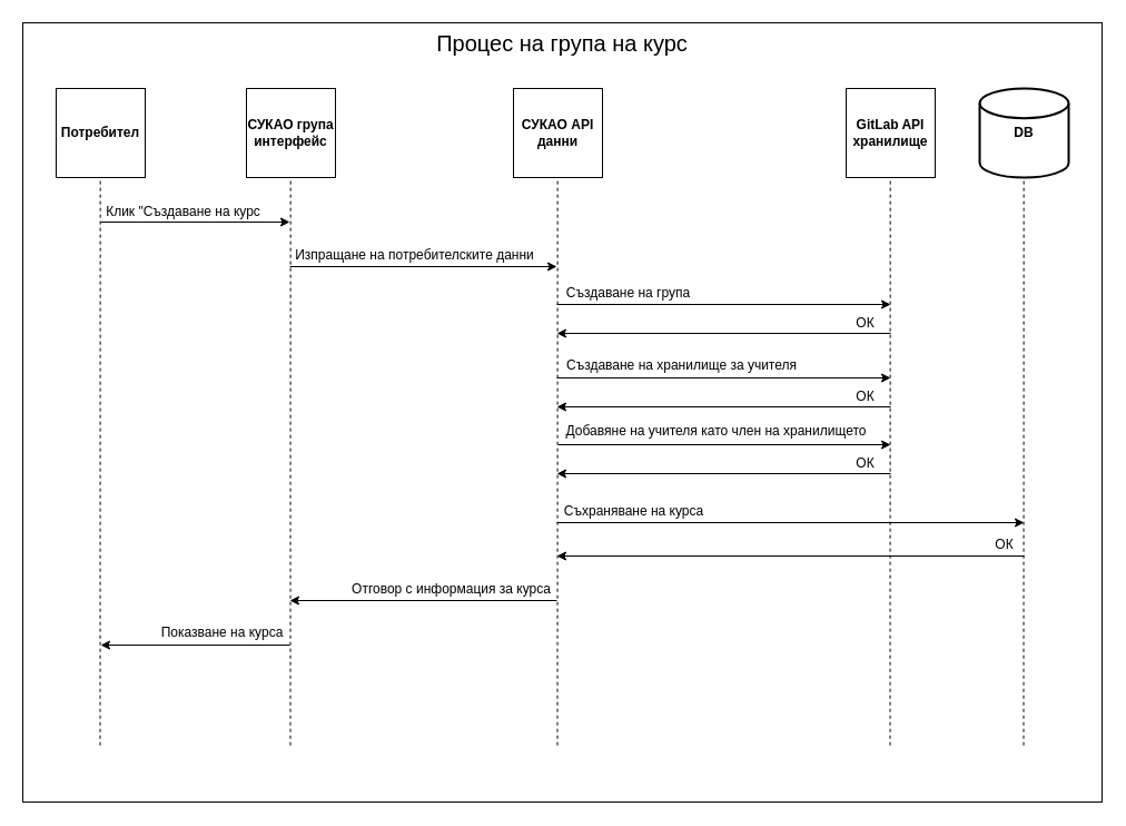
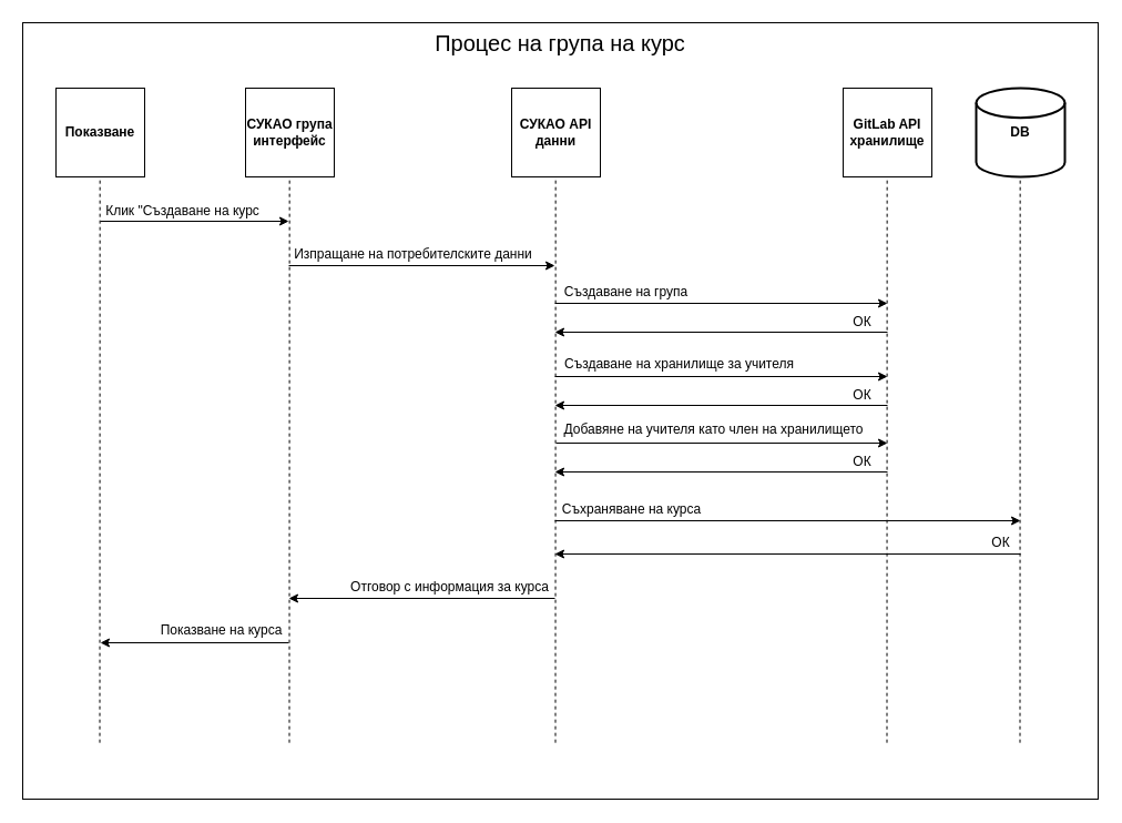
  <mxCell id="0" />
  <mxCell id="1" parent="0" />
  <mxCell id="2" value="&lt;font color=&quot;#000000&quot; style=&quot;font-size: 20px&quot;&gt;Процес на група на курс&lt;/font&gt;" style="whiteSpace=wrap;html=1;fillColor=#FFFFFF;labelPosition=center;verticalLabelPosition=middle;align=center;verticalAlign=top;" parent="1" vertex="1"><mxGeometry x="20" y="20" width="970" height="700" as="geometry" /></mxCell>
- <mxCell id="3" value="&lt;font color=&quot;#000000&quot;&gt;&lt;b&gt;Потребител&lt;/b&gt;&lt;/font&gt;" style="whiteSpace=wrap;html=1;aspect=fixed;fillColor=#FFFFFF;strokeColor=#000000;" parent="1" vertex="1"><mxGeometry x="50" y="79" width="80" height="80" as="geometry" /></mxCell>
+ <mxCell id="3" value="&lt;font color=&quot;#000000&quot;&gt;&lt;b&gt;Показване&lt;/b&gt;&lt;/font&gt;" style="whiteSpace=wrap;html=1;aspect=fixed;fillColor=#FFFFFF;strokeColor=#000000;" parent="1" vertex="1"><mxGeometry x="50" y="79" width="80" height="80" as="geometry" /></mxCell>
  <mxCell id="4" value="&lt;b style=&quot;color: rgb(0 , 0 , 0)&quot;&gt;СУКАО API данни&lt;/b&gt;" style="whiteSpace=wrap;html=1;aspect=fixed;fillColor=#FFFFFF;strokeColor=#000000;" parent="1" vertex="1"><mxGeometry x="461" y="79" width="80" height="80" as="geometry" /></mxCell>
  <mxCell id="5" value="" style="endArrow=none;html=1;fontSize=20;fontColor=#000000;entryX=0.5;entryY=1;entryDx=0;entryDy=0;exitX=0.097;exitY=0.903;exitDx=0;exitDy=0;exitPerimeter=0;strokeWidth=1;strokeColor=#000000;jumpStyle=none;dashed=1;" parent="1" edge="1"><mxGeometry width="50" height="50" relative="1" as="geometry"><mxPoint x="500.5" y="669.16" as="sourcePoint" /><mxPoint x="500.66" y="159" as="targetPoint" /></mxGeometry></mxCell>
  <mxCell id="6" value="&lt;font color=&quot;#000000&quot;&gt;&lt;b&gt;СУКАО група интерфейс&lt;/b&gt;&lt;/font&gt;" style="whiteSpace=wrap;html=1;aspect=fixed;fillColor=#FFFFFF;strokeColor=#000000;" parent="1" vertex="1"><mxGeometry x="221" y="79" width="80" height="80" as="geometry" /></mxCell>
  <mxCell id="7" value="" style="endArrow=none;html=1;fontSize=20;fontColor=#000000;entryX=0.5;entryY=1;entryDx=0;entryDy=0;exitX=0.097;exitY=0.903;exitDx=0;exitDy=0;exitPerimeter=0;strokeWidth=1;strokeColor=#000000;jumpStyle=none;dashed=1;" parent="1" edge="1"><mxGeometry width="50" height="50" relative="1" as="geometry"><mxPoint x="260.5" y="669.16" as="sourcePoint" /><mxPoint x="260.66" y="159" as="targetPoint" /></mxGeometry></mxCell>
  <mxCell id="8" value="&lt;font color=&quot;#000000&quot;&gt;&lt;b&gt;GitLab API хранилище&lt;/b&gt;&lt;/font&gt;" style="whiteSpace=wrap;html=1;aspect=fixed;fillColor=#FFFFFF;strokeColor=#000000;" parent="1" vertex="1"><mxGeometry x="760" y="79" width="80" height="80" as="geometry" /></mxCell>
  <mxCell id="9" value="" style="endArrow=none;html=1;fontSize=20;fontColor=#000000;entryX=0.5;entryY=1;entryDx=0;entryDy=0;exitX=0.097;exitY=0.903;exitDx=0;exitDy=0;exitPerimeter=0;strokeWidth=1;strokeColor=#000000;jumpStyle=none;dashed=1;" parent="1" edge="1"><mxGeometry width="50" height="50" relative="1" as="geometry"><mxPoint x="799.5" y="669.16" as="sourcePoint" /><mxPoint x="799.66" y="159" as="targetPoint" /></mxGeometry></mxCell>
  <mxCell id="10" value="" style="endArrow=none;html=1;fontSize=20;fontColor=#000000;entryX=0.5;entryY=1;entryDx=0;entryDy=0;exitX=0.097;exitY=0.903;exitDx=0;exitDy=0;exitPerimeter=0;strokeWidth=1;strokeColor=#000000;jumpStyle=none;dashed=1;" parent="1" edge="1"><mxGeometry width="50" height="50" relative="1" as="geometry"><mxPoint x="89.5" y="669.16" as="sourcePoint" /><mxPoint x="89.66" y="159" as="targetPoint" /></mxGeometry></mxCell>
  <mxCell id="11" value="" style="endArrow=classic;html=1;strokeColor=#000000;" edge="1" parent="1"><mxGeometry width="50" height="50" relative="1" as="geometry"><mxPoint x="90" y="199" as="sourcePoint" /><mxPoint x="260" y="199" as="targetPoint" /></mxGeometry></mxCell>
  <mxCell id="12" value="&lt;font style=&quot;font-size: 12px ; background-color: rgb(255 , 255 , 255)&quot; color=&quot;#000000&quot;&gt;Клик &quot;Създаване на курс&lt;/font&gt;" style="edgeLabel;html=1;align=center;verticalAlign=bottom;resizable=0;points=[];labelPosition=center;verticalLabelPosition=top;" vertex="1" connectable="0" parent="11"><mxGeometry x="-0.561" y="1" relative="1" as="geometry"><mxPoint x="36" as="offset" /></mxGeometry></mxCell>
  <mxCell id="13" value="" style="endArrow=classic;html=1;strokeColor=#000000;" edge="1" parent="1"><mxGeometry width="50" height="50" relative="1" as="geometry"><mxPoint x="260" y="239" as="sourcePoint" /><mxPoint x="500" y="239" as="targetPoint" /></mxGeometry></mxCell>
  <mxCell id="14" value="&lt;span style=&quot;background-color: rgb(255 , 255 , 255)&quot;&gt;Изпращане на потребителските данни&lt;/span&gt;" style="edgeLabel;html=1;align=center;verticalAlign=bottom;resizable=0;points=[];fontSize=12;fontColor=#000000;labelPosition=center;verticalLabelPosition=top;" vertex="1" connectable="0" parent="13"><mxGeometry x="-0.485" y="2" relative="1" as="geometry"><mxPoint x="49" as="offset" /></mxGeometry></mxCell>
  <mxCell id="15" value="" style="endArrow=classic;html=1;strokeColor=#000000;" edge="1" parent="1"><mxGeometry width="50" height="50" relative="1" as="geometry"><mxPoint x="500" y="273" as="sourcePoint" /><mxPoint x="800" y="273" as="targetPoint" /></mxGeometry></mxCell>
  <mxCell id="16" value="&lt;span style=&quot;background-color: rgb(255 , 255 , 255)&quot;&gt;Създаване на група&lt;/span&gt;" style="edgeLabel;html=1;align=center;verticalAlign=middle;resizable=0;points=[];fontSize=12;fontColor=#000000;" vertex="1" connectable="0" parent="15"><mxGeometry x="-0.292" y="1" relative="1" as="geometry"><mxPoint x="-43" y="-10" as="offset" /></mxGeometry></mxCell>
  <mxCell id="17" value="" style="endArrow=classic;html=1;strokeColor=#000000;" edge="1" parent="1"><mxGeometry width="50" height="50" relative="1" as="geometry"><mxPoint x="800" y="299" as="sourcePoint" /><mxPoint x="500" y="299" as="targetPoint" /></mxGeometry></mxCell>
  <mxCell id="18" value="&lt;span style=&quot;background-color: rgb(255 , 255 , 255)&quot;&gt;ОК&lt;/span&gt;" style="edgeLabel;html=1;align=center;verticalAlign=bottom;resizable=0;points=[];fontSize=12;fontColor=#000000;labelPosition=center;verticalLabelPosition=top;" vertex="1" connectable="0" parent="17"><mxGeometry x="-0.546" relative="1" as="geometry"><mxPoint x="44" y="-1" as="offset" /></mxGeometry></mxCell>
  <mxCell id="19" value="" style="endArrow=classic;html=1;strokeColor=#000000;" edge="1" parent="1"><mxGeometry width="50" height="50" relative="1" as="geometry"><mxPoint x="500" y="339" as="sourcePoint" /><mxPoint x="800" y="339" as="targetPoint" /></mxGeometry></mxCell>
  <mxCell id="20" value="&lt;span style=&quot;background-color: rgb(255 , 255 , 255)&quot;&gt;Създаване на хранилище за учителя&lt;/span&gt;" style="edgeLabel;html=1;align=center;verticalAlign=middle;resizable=0;points=[];fontSize=12;fontColor=#000000;" vertex="1" connectable="0" parent="19"><mxGeometry x="-0.292" y="1" relative="1" as="geometry"><mxPoint x="5" y="-11" as="offset" /></mxGeometry></mxCell>
  <mxCell id="21" value="" style="endArrow=classic;html=1;strokeColor=#000000;" edge="1" parent="1"><mxGeometry width="50" height="50" relative="1" as="geometry"><mxPoint x="800" y="365" as="sourcePoint" /><mxPoint x="500" y="365" as="targetPoint" /></mxGeometry></mxCell>
  <mxCell id="22" value="&lt;span style=&quot;background-color: rgb(255 , 255 , 255)&quot;&gt;ОК&lt;/span&gt;" style="edgeLabel;html=1;align=center;verticalAlign=bottom;resizable=0;points=[];fontSize=12;fontColor=#000000;labelPosition=center;verticalLabelPosition=top;" vertex="1" connectable="0" parent="21"><mxGeometry x="-0.546" relative="1" as="geometry"><mxPoint x="44" y="-1" as="offset" /></mxGeometry></mxCell>
  <mxCell id="23" value="" style="endArrow=classic;html=1;strokeColor=#000000;" edge="1" parent="1"><mxGeometry width="50" height="50" relative="1" as="geometry"><mxPoint x="501" y="399" as="sourcePoint" /><mxPoint x="800" y="399" as="targetPoint" /></mxGeometry></mxCell>
  <mxCell id="24" value="&lt;span style=&quot;background-color: rgb(255 , 255 , 255)&quot;&gt;Добавяне на учителя като член на хранилището&lt;/span&gt;" style="edgeLabel;html=1;align=center;verticalAlign=middle;resizable=0;points=[];fontSize=12;fontColor=#000000;" vertex="1" connectable="0" parent="23"><mxGeometry x="-0.292" y="1" relative="1" as="geometry"><mxPoint x="35" y="-12" as="offset" /></mxGeometry></mxCell>
  <mxCell id="25" value="" style="endArrow=classic;html=1;strokeColor=#000000;" edge="1" parent="1"><mxGeometry width="50" height="50" relative="1" as="geometry"><mxPoint x="800" y="425" as="sourcePoint" /><mxPoint x="500" y="425" as="targetPoint" /></mxGeometry></mxCell>
  <mxCell id="26" value="&lt;span style=&quot;background-color: rgb(255 , 255 , 255)&quot;&gt;ОК&lt;/span&gt;" style="edgeLabel;html=1;align=center;verticalAlign=bottom;resizable=0;points=[];fontSize=12;fontColor=#000000;labelPosition=center;verticalLabelPosition=top;" vertex="1" connectable="0" parent="25"><mxGeometry x="-0.546" relative="1" as="geometry"><mxPoint x="44" y="-1" as="offset" /></mxGeometry></mxCell>
  <mxCell id="27" value="&lt;font style=&quot;background-color: rgb(255 , 255 , 255)&quot;&gt;&lt;b&gt;DB&lt;/b&gt;&lt;/font&gt;" style="strokeWidth=2;html=1;shape=mxgraph.flowchart.database;whiteSpace=wrap;labelBackgroundColor=#FFFFFF;fontSize=12;fontColor=#000000;labelPosition=center;verticalLabelPosition=middle;align=center;verticalAlign=middle;fillColor=#FFFFFF;strokeColor=#000000;" vertex="1" parent="1"><mxGeometry x="880" y="79" width="80" height="80" as="geometry" /></mxCell>
  <mxCell id="28" value="" style="endArrow=none;html=1;fontSize=20;fontColor=#000000;entryX=0.5;entryY=1;entryDx=0;entryDy=0;exitX=0.097;exitY=0.903;exitDx=0;exitDy=0;exitPerimeter=0;strokeWidth=1;strokeColor=#000000;jumpStyle=none;dashed=1;" edge="1" parent="1"><mxGeometry width="50" height="50" relative="1" as="geometry"><mxPoint x="919.5" y="669.16" as="sourcePoint" /><mxPoint x="919.66" y="159" as="targetPoint" /></mxGeometry></mxCell>
  <mxCell id="29" value="" style="endArrow=classic;html=1;fontSize=12;fontColor=#FFFFFF;strokeColor=#000000;" edge="1" parent="1"><mxGeometry width="50" height="50" relative="1" as="geometry"><mxPoint x="500" y="469" as="sourcePoint" /><mxPoint x="920" y="469" as="targetPoint" /></mxGeometry></mxCell>
  <mxCell id="30" value="&lt;font color=&quot;#000000&quot;&gt;&lt;span style=&quot;background-color: rgb(255 , 255 , 255)&quot;&gt;Съхраняване на курса&lt;/span&gt;&lt;/font&gt;" style="edgeLabel;html=1;align=center;verticalAlign=bottom;resizable=0;points=[];fontSize=12;fontColor=#FFFFFF;labelPosition=center;verticalLabelPosition=top;" vertex="1" connectable="0" parent="29"><mxGeometry x="-0.833" y="-3" relative="1" as="geometry"><mxPoint x="33" y="-5" as="offset" /></mxGeometry></mxCell>
  <mxCell id="31" value="" style="endArrow=classic;html=1;fontSize=12;fontColor=#000000;strokeColor=#000000;" edge="1" parent="1"><mxGeometry width="50" height="50" relative="1" as="geometry"><mxPoint x="920" y="499" as="sourcePoint" /><mxPoint x="500" y="499" as="targetPoint" /></mxGeometry></mxCell>
  <mxCell id="32" value="&lt;span style=&quot;background-color: rgb(255 , 255 , 255)&quot;&gt;ОК&lt;/span&gt;" style="edgeLabel;html=1;align=center;verticalAlign=bottom;resizable=0;points=[];fontSize=12;fontColor=#000000;labelPosition=center;verticalLabelPosition=top;" vertex="1" connectable="0" parent="31"><mxGeometry x="-0.839" y="-2" relative="1" as="geometry"><mxPoint x="15" as="offset" /></mxGeometry></mxCell>
  <mxCell id="33" value="" style="endArrow=classic;html=1;fontSize=12;fontColor=#000000;strokeColor=#000000;" edge="1" parent="1"><mxGeometry width="50" height="50" relative="1" as="geometry"><mxPoint x="500" y="539" as="sourcePoint" /><mxPoint x="260" y="539" as="targetPoint" /></mxGeometry></mxCell>
  <mxCell id="34" value="&lt;span style=&quot;background-color: rgb(255 , 255 , 255)&quot;&gt;Отговор с информация за курса&lt;/span&gt;" style="edgeLabel;html=1;align=center;verticalAlign=bottom;resizable=0;points=[];fontSize=12;fontColor=#000000;labelPosition=center;verticalLabelPosition=top;" vertex="1" connectable="0" parent="33"><mxGeometry x="0.158" y="-2" relative="1" as="geometry"><mxPoint x="43" as="offset" /></mxGeometry></mxCell>
  <mxCell id="35" value="" style="endArrow=classic;html=1;fontSize=12;fontColor=#000000;strokeColor=#000000;" edge="1" parent="1"><mxGeometry width="50" height="50" relative="1" as="geometry"><mxPoint x="260" y="579" as="sourcePoint" /><mxPoint x="90" y="579" as="targetPoint" /></mxGeometry></mxCell>
  <mxCell id="36" value="&lt;span style=&quot;background-color: rgb(255 , 255 , 255)&quot;&gt;Показване на курса&lt;/span&gt;" style="edgeLabel;html=1;align=center;verticalAlign=bottom;resizable=0;points=[];fontSize=12;fontColor=#000000;labelPosition=center;verticalLabelPosition=top;" vertex="1" connectable="0" parent="35"><mxGeometry x="-0.212" y="3" relative="1" as="geometry"><mxPoint x="5" y="-6" as="offset" /></mxGeometry></mxCell>
